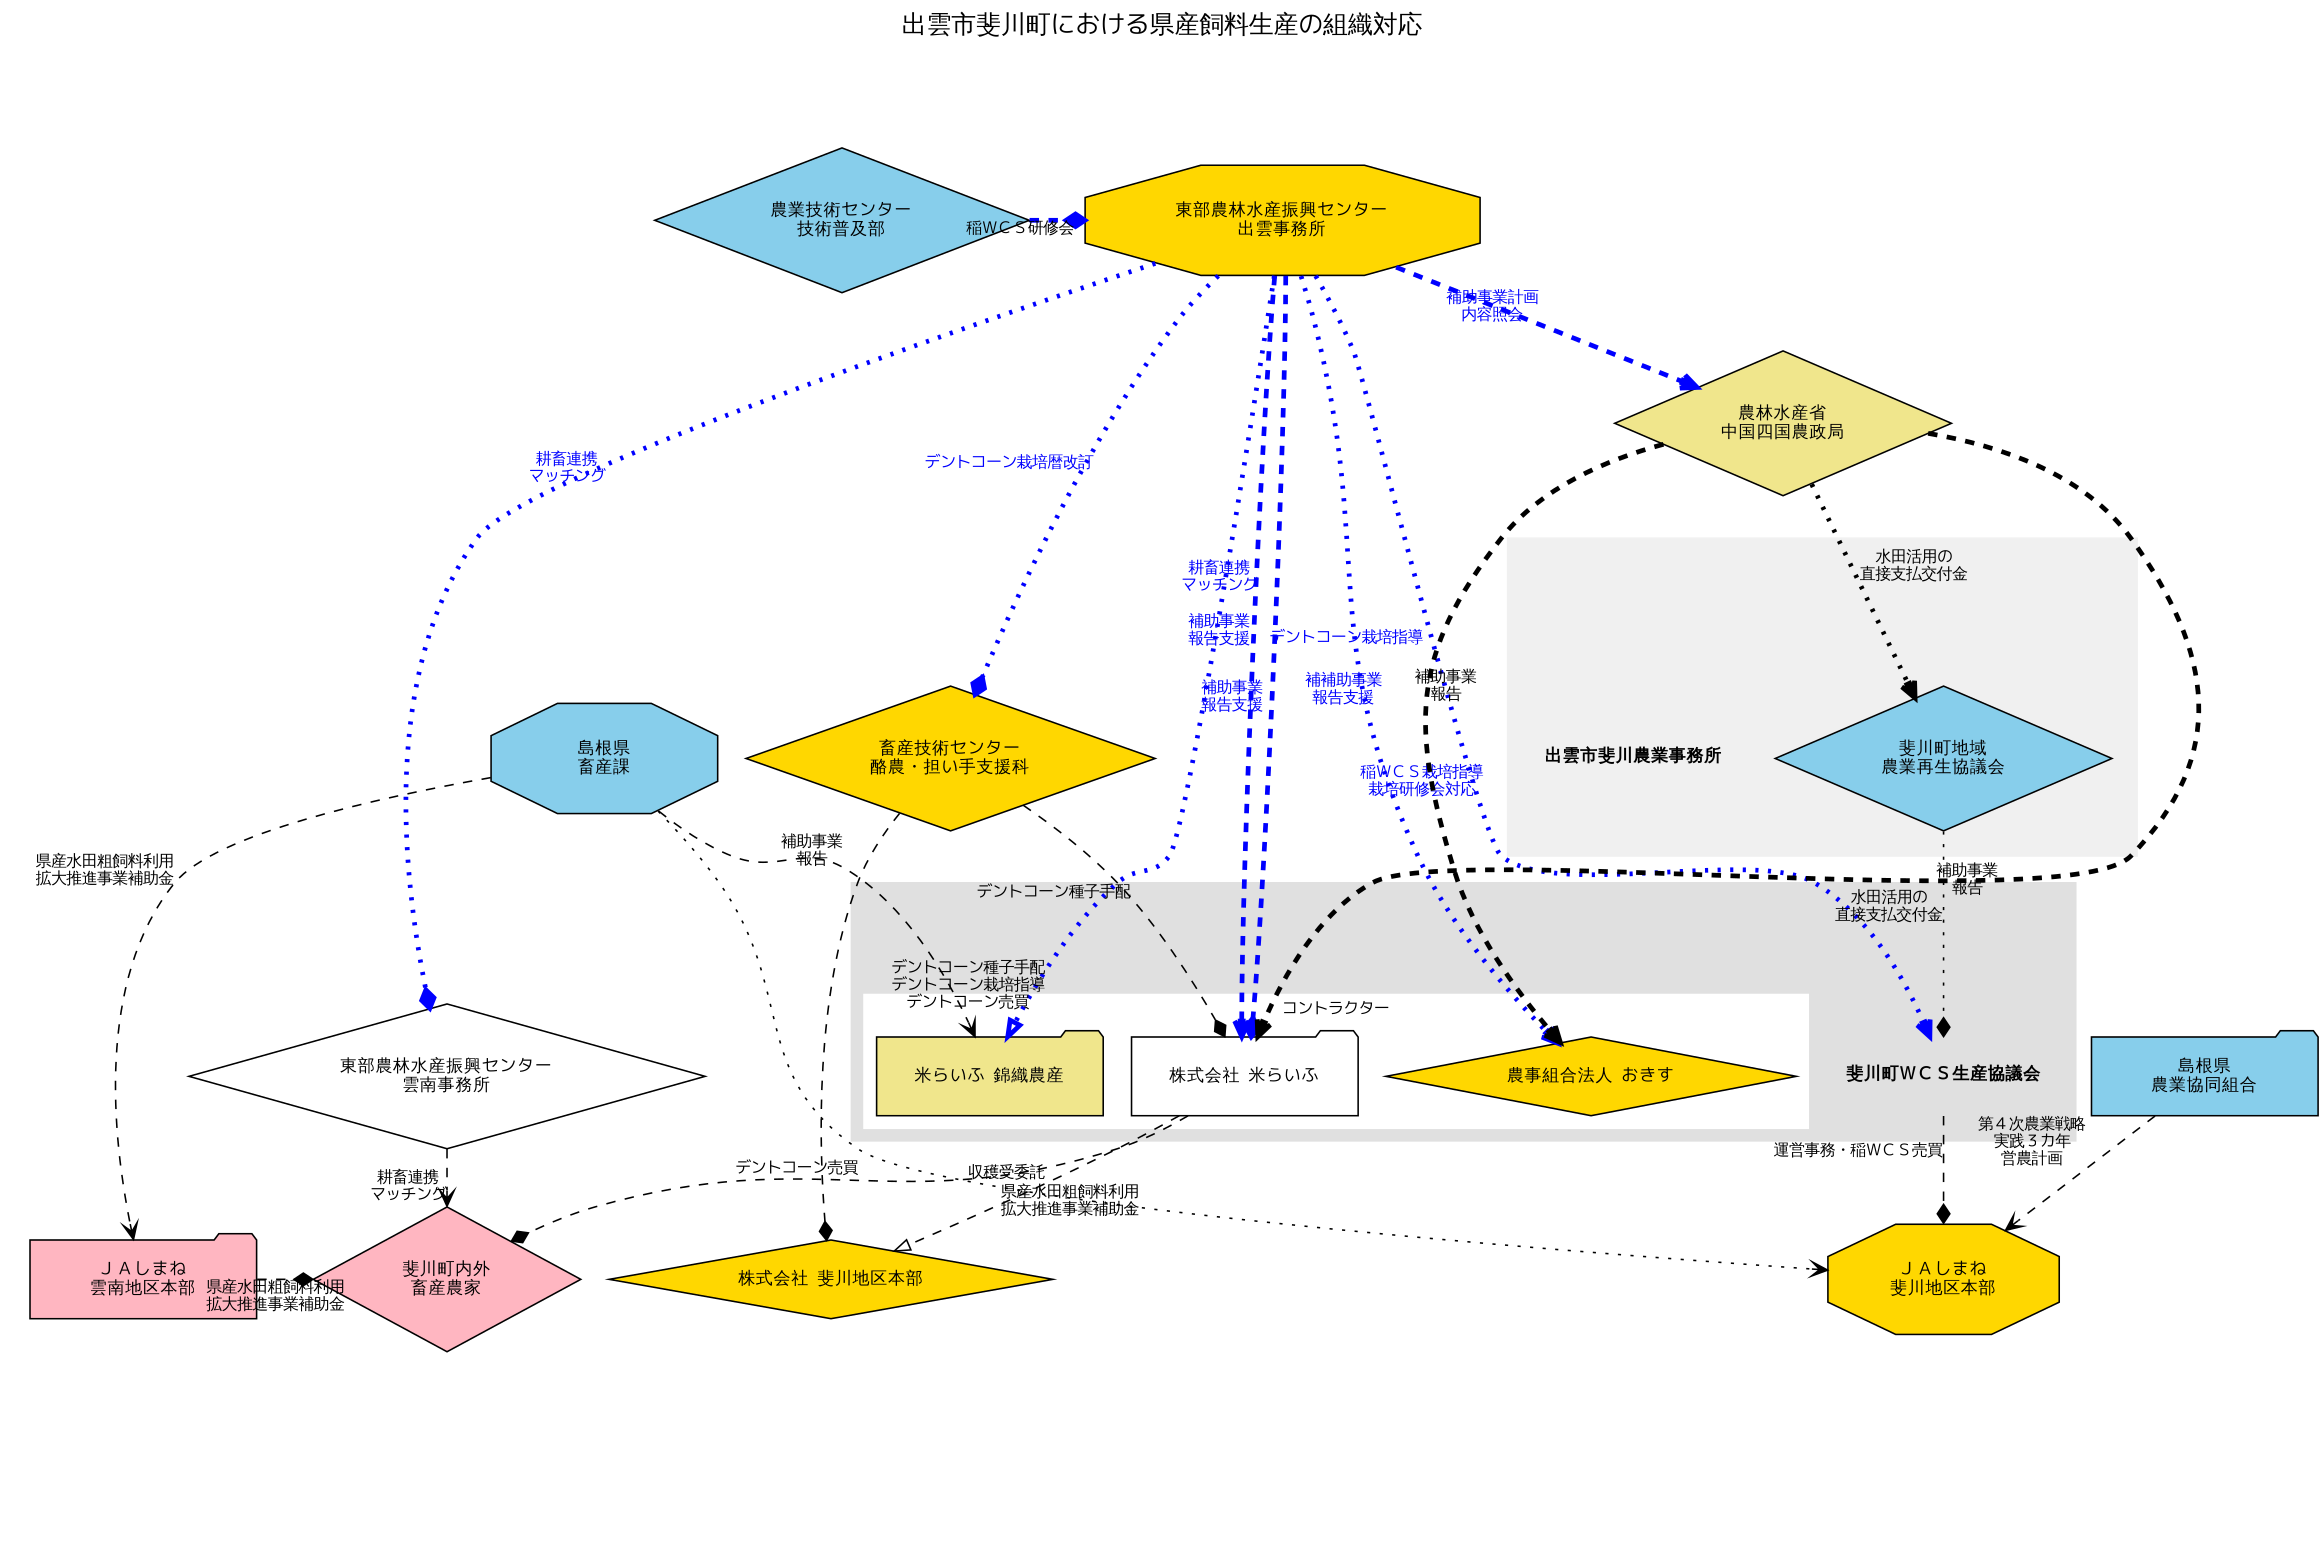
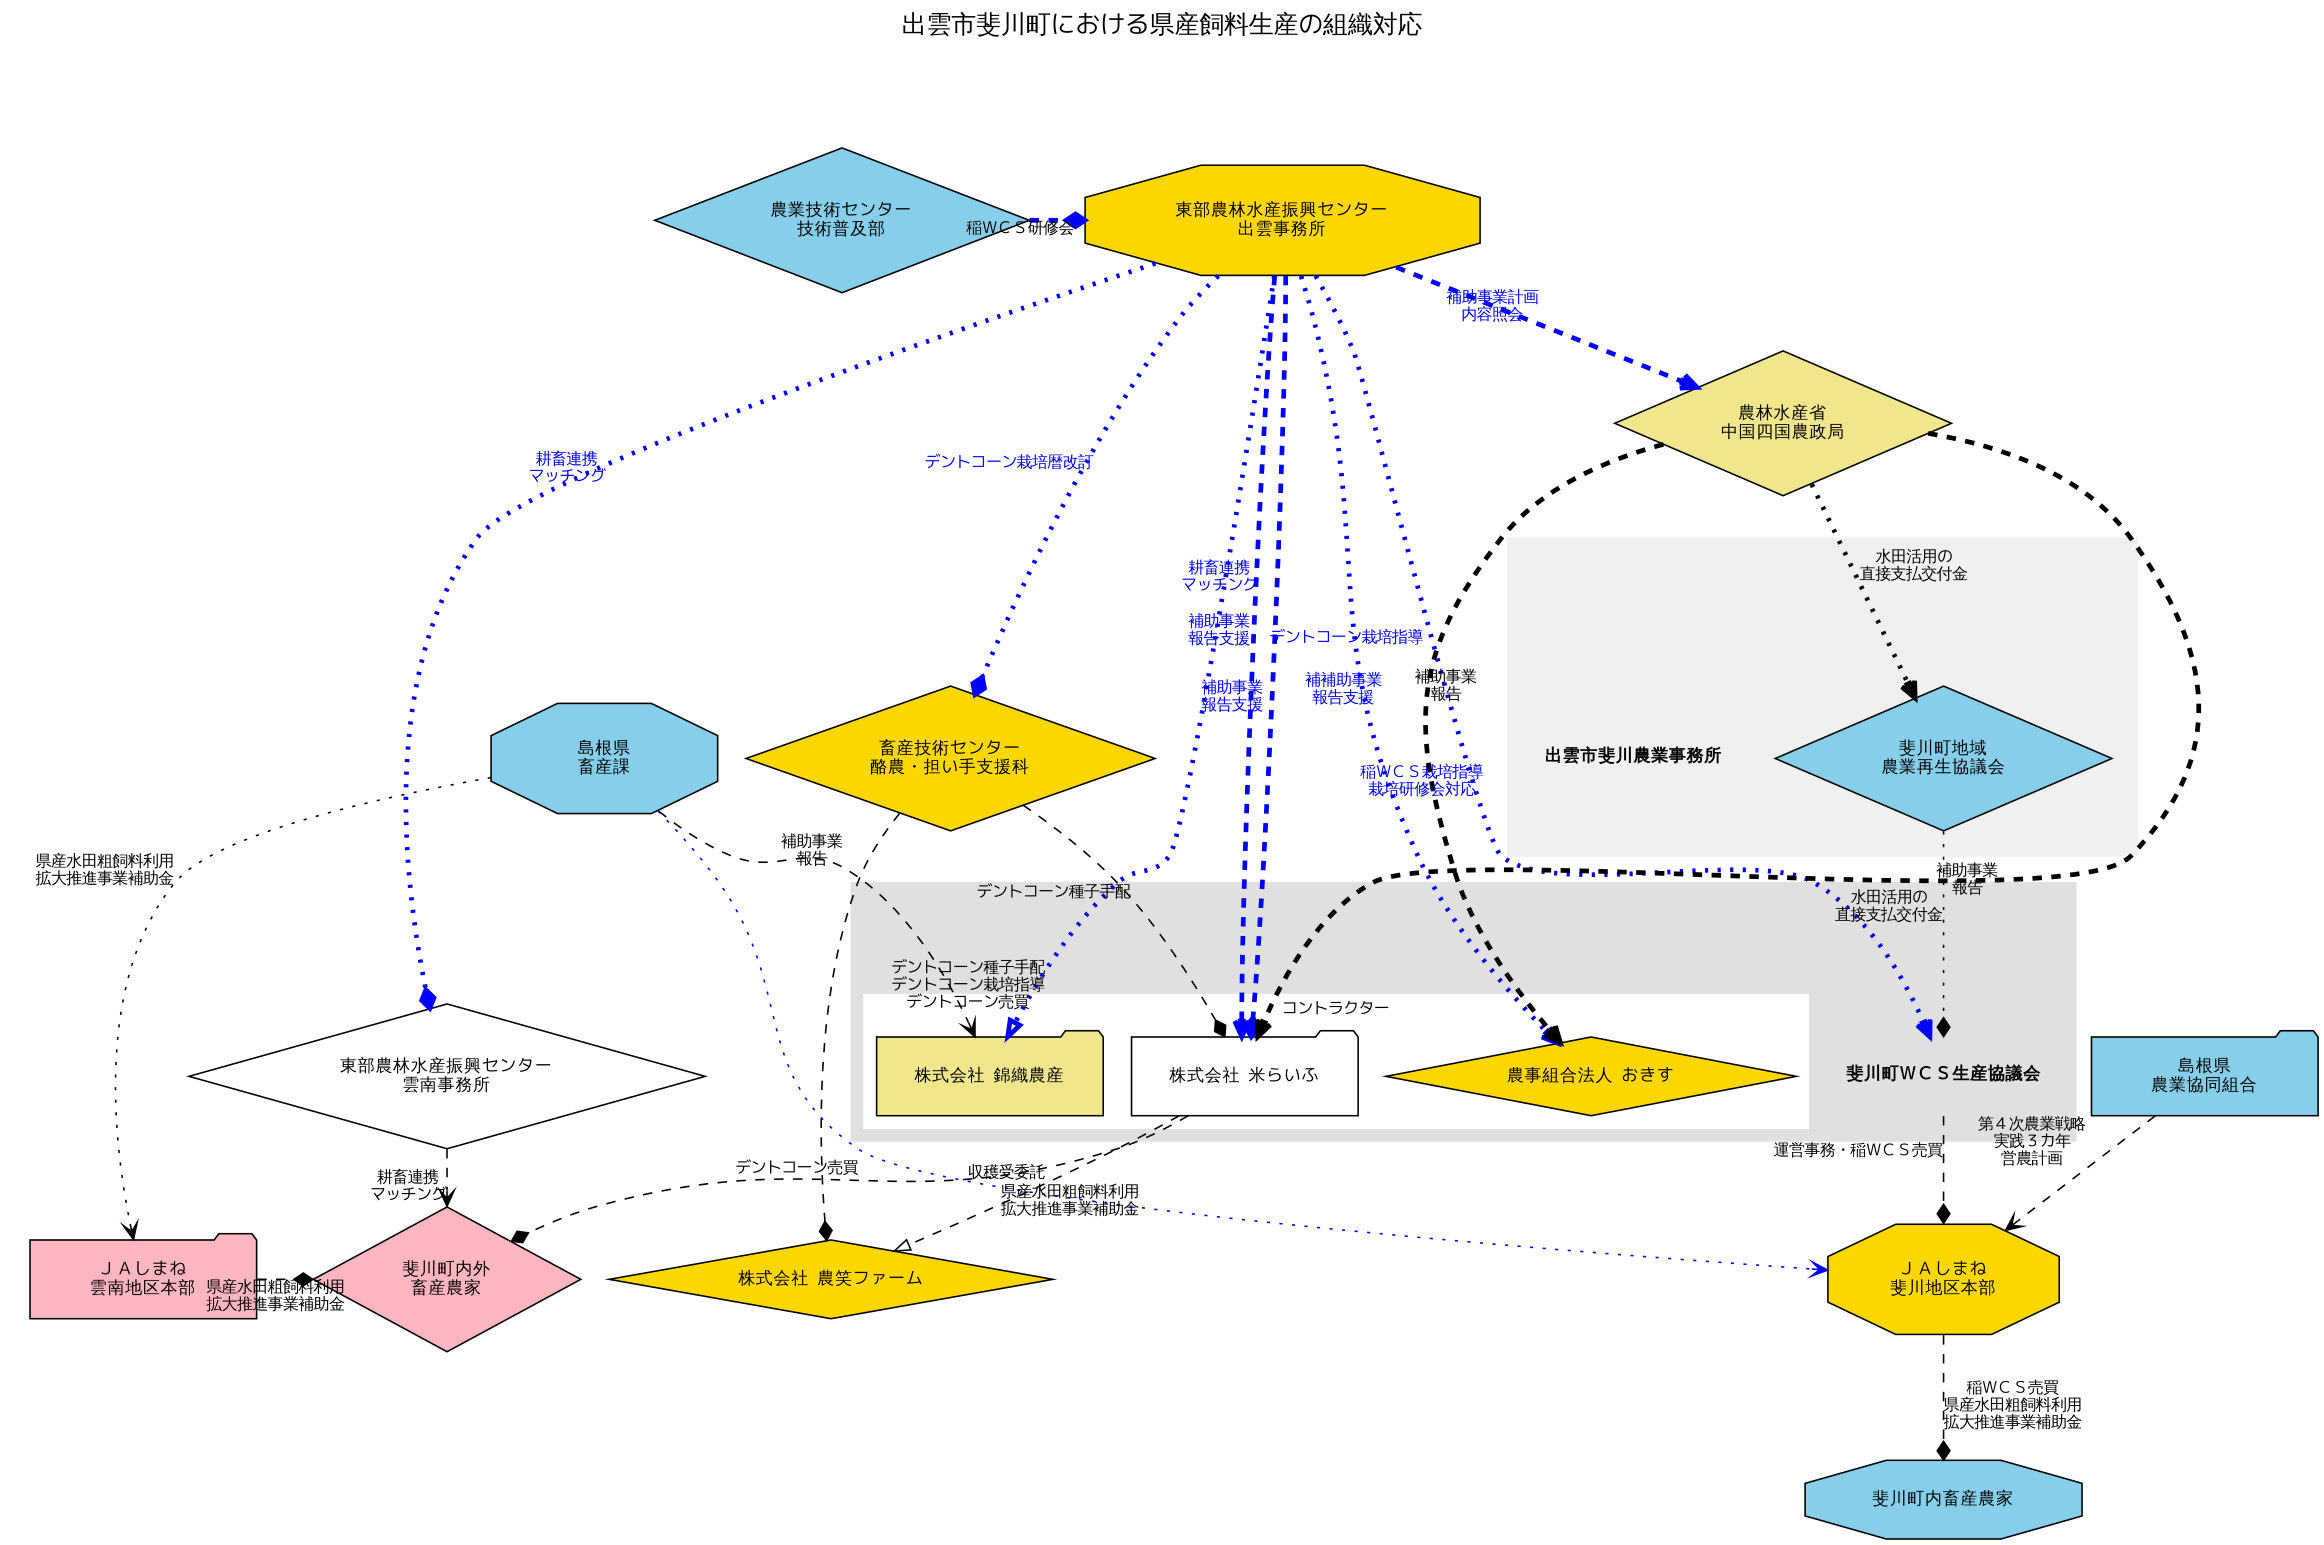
  digraph {
    fontcolor=black
    fontname="Liberation Mono"
    fontsize=16
    label="出雲市斐川町における県産飼料生産の組織対応\n\n"
    labelloc=t
    rankdir=TB
    node [fillcolor=gold fontname="Liberation Mono" fontsize=11 margin="0.2,0.15" shape=diamond style=filled]
    edge [arrowhead=vee arrowtail=none fontname="Liberation Mono" fontsize=10 labelfontsize=10 style=dashed xlabel="県産水田粗飼料利用\n拡大推進事業補助金"]
    "東部農林水産振興センター\n出雲事務所" [height=0.7 shape=octagon width=2.0]
    "農業技術センター\n技術普及部" [fillcolor=skyblue height=0.7 width=2.0]
-   "株式会社 農笑ファーム" [height=0.7 width=2.0 label="株式会社 斐川地区本部"]
+   "株式会社 農笑ファーム" [height=0.7 width=2.0]
    "斐川町内外\n畜産農家" [fillcolor=lightpink height=0.7 width=2.0]
    "ＪＡしまね\n雲南地区本部" [fillcolor=lightpink height=0.7 shape=folder width=2.0]
    "株式会社 米らいふ" [fillcolor=white height=0.7 shape=folder width=2.0]
-   "株式会社 錦織農産" [fillcolor=khaki height=0.7 shape=folder width=2.0 label="米らいふ 錦織農産"]
+   "株式会社 錦織農産" [fillcolor=khaki height=0.7 shape=folder width=2.0]
    "農事組合法人 おきす" [height=0.7 width=2.0]
    n9 [color="#E0E0E0" fillcolor="#E0E0E0" fontcolor=black height=0.7 label=<<b>斐川町ＷＣＳ生産協議会</b>> shape=box width=2.0]
    n10 [color=black fillcolor=skyblue fontcolor=black height=0.7 label="斐川町地域\n農業再生協議会" width=2.0]
    n11 [color="#F0F0F0" fillcolor="#F0F0F0" fontcolor=black height=0.7 label=<<b>出雲市斐川農業事務所</b>> shape=box width=2.0]
    "東部農林水産振興センター\n雲南事務所" [fillcolor=white height=0.7 width=2.0]
    "畜産技術センター\n酪農・担い手支援科" [height=0.7 width=2.0]
    "農林水産省\n中国四国農政局" [fillcolor=khaki height=0.7 width=2.0]
    "ＪＡしまね\n斐川地区本部" [height=0.7 shape=octagon width=2.0]
+   "斐川町内畜産農家" [fillcolor=skyblue height=0.7 shape=octagon width=2.0]
    "島根県\n畜産課" [fillcolor=skyblue height=0.7 shape=octagon width=2.0]
    "島根県\n農業協同組合" [fillcolor=skyblue height=0.7 shape=folder width=2.0]
    subgraph sub_1 {
      rank=same
      "東部農林水産振興センター\n出雲事務所"
      "農業技術センター\n技術普及部"
    }
    subgraph sub_2 {
      rank=same
      "株式会社 農笑ファーム"
      "斐川町内外\n畜産農家"
    }
    subgraph sub_3 {
      rank=same
      "斐川町内外\n畜産農家"
      "ＪＡしまね\n雲南地区本部"
    }
    subgraph cluster_4 {
      color="#E0E0E0"
      fontsize=12
      label=" \n\n\n\n"
      style=filled
      n9
      subgraph cluster_5 {
        color=white
        fontsize=10
        label="コントラクター"
        style=filled
        "株式会社 米らいふ"
        "株式会社 錦織農産"
        "農事組合法人 おきす"
      }
    }
    subgraph cluster_6 {
      color="#F0F0F0"
      fontsize=12
      label=" \n\n"
      style=filled
      n11
      subgraph cluster_7 {
        color="#F0F0F0"
        fontsize=10
        label="　\n\n\n"
        style=filled
        n10
      }
    }
    "東部農林水産振興センター\n出雲事務所" -> "株式会社 米らいふ" [color=blue fontcolor=blue penwidth=3 xlabel="耕畜連携\nマッチング\n\n補助事業\n報告支援"]
    "東部農林水産振興センター\n出雲事務所" -> "株式会社 米らいふ" [arrowhead=diamond color=blue fontcolor=blue penwidth=3 xlabel="デントコーン栽培指導"]
    "東部農林水産振興センター\n出雲事務所" -> "株式会社 錦織農産" [arrowhead=onormal color=blue fontcolor=blue penwidth=3 style=dotted xlabel="補助事業\n報告支援"]
    "東部農林水産振興センター\n出雲事務所" -> "農事組合法人 おきす" [color=blue fontcolor=blue penwidth=3 style=dotted xlabel="補補助事業\n報告支援"]
    "東部農林水産振興センター\n出雲事務所" -> n9 [color=blue fontcolor=blue penwidth=3 style=dotted xlabel="稲ＷＣＳ栽培指導\n栽培研修会対応"]
    "東部農林水産振興センター\n出雲事務所" -> "東部農林水産振興センター\n雲南事務所" [arrowhead=diamond color=blue fontcolor=blue penwidth=3 style=dotted xlabel="耕畜連携\nマッチング"]
    "東部農林水産振興センター\n出雲事務所" -> "畜産技術センター\n酪農・担い手支援科" [arrowhead=diamond color=blue fontcolor=blue penwidth=3 style=dotted xlabel="デントコーン栽培暦改訂"]
    "東部農林水産振興センター\n出雲事務所" -> "農林水産省\n中国四国農政局" [color=blue fontcolor=blue penwidth=3 xlabel="補助事業計画\n内容照会"]
    "農業技術センター\n技術普及部" -> "東部農林水産振興センター\n出雲事務所" [arrowhead=diamond color=blue penwidth=3 xlabel="稲ＷＣＳ研修会"]
    "ＪＡしまね\n雲南地区本部" -> "斐川町内外\n畜産農家" [arrowhead=diamond]
    "株式会社 米らいふ" -> "株式会社 農笑ファーム" [arrowhead=onormal xlabel="収穫受委託"]
    "株式会社 米らいふ" -> "斐川町内外\n畜産農家" [arrowhead=diamond xlabel="デントコーン売買"]
    n9 -> "ＪＡしまね\n斐川地区本部" [arrowhead=diamond xlabel="運営事務・稲ＷＣＳ売買"]
    n10 -> n9 [arrowhead=diamond style=dotted xlabel="水田活用の\n直接支払交付金"]
    "東部農林水産振興センター\n雲南事務所" -> "斐川町内外\n畜産農家" [xlabel="耕畜連携\nマッチング"]
    "畜産技術センター\n酪農・担い手支援科" -> "株式会社 農笑ファーム" [arrowhead=diamond xlabel="　　　デントコーン種子手配\n　　　デントコーン栽培指導\n　　　デントコーン売買"]
    "畜産技術センター\n酪農・担い手支援科" -> "株式会社 米らいふ" [arrowhead=diamond xlabel="デントコーン種子手配"]
    "農林水産省\n中国四国農政局" -> "株式会社 米らいふ" [penwidth=3 xlabel="補助事業\n報告"]
    "農林水産省\n中国四国農政局" -> "農事組合法人 おきす" [penwidth=3 xlabel="補助事業\n報告"]
    "農林水産省\n中国四国農政局" -> n10 [penwidth=3 style=dotted xlabel="水田活用の\n直接支払交付金"]
-   "島根県\n畜産課" -> "ＪＡしまね\n雲南地区本部"
+   "ＪＡしまね\n斐川地区本部" -> "斐川町内畜産農家" [arrowhead=diamond label="稲ＷＣＳ売買\n県産水田粗飼料利用\n拡大推進事業補助金" xlabel=""]
+   "島根県\n畜産課" -> "ＪＡしまね\n雲南地区本部" [style=dotted]
    "島根県\n畜産課" -> "株式会社 錦織農産" [xlabel="補助事業\n報告"]
-   "島根県\n畜産課" -> "ＪＡしまね\n斐川地区本部" [style=dotted]
+   "島根県\n畜産課" -> "ＪＡしまね\n斐川地区本部" [style=dotted color=blue]
    "島根県\n農業協同組合" -> "ＪＡしまね\n斐川地区本部" [xlabel="第４次農業戦略\n実践３カ年\n営農計画"]
  }
